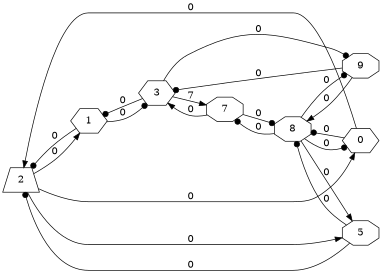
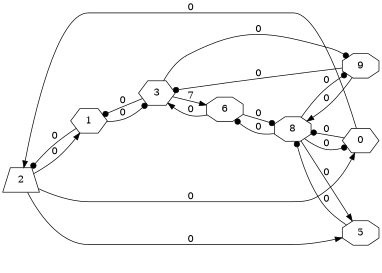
  digraph {
    rankdir=LR
    node [shape=octagon]
    edge [arrowhead=dot]
    2 [shape=trapezium]
    1 [shape=hexagon]
    n3 [label=0 shape=hexagon]
    5
    3 [shape=hexagon]
    8
    n7 [label=9]
-   7
+   7 [label=6]
    2 -> 1 [arrowhead=normal label=0]
    2 -> n3 [arrowhead=normal label=0]
    2 -> 5 [arrowhead=normal label=0]
    1 -> 2 [label=0]
    1 -> 3 [label=0]
    n3 -> 2 [arrowhead=normal label=0]
    n3 -> 8 [label=0]
-   5 -> 2 [label=0]
    5 -> 8 [label=0]
    3 -> 1 [label=0]
    3 -> n7 [label=0]
    3 -> 7 [arrowhead=normal label=7]
    8 -> n3 [label=0]
    8 -> 5 [arrowhead=normal label=0]
    8 -> n7 [label=0]
    8 -> 7 [label=0]
    n7 -> 3 [label=0]
    n7 -> 8 [arrowhead=normal label=0]
    7 -> 3 [arrowhead=normal label=0]
    7 -> 8 [label=0]
  }
